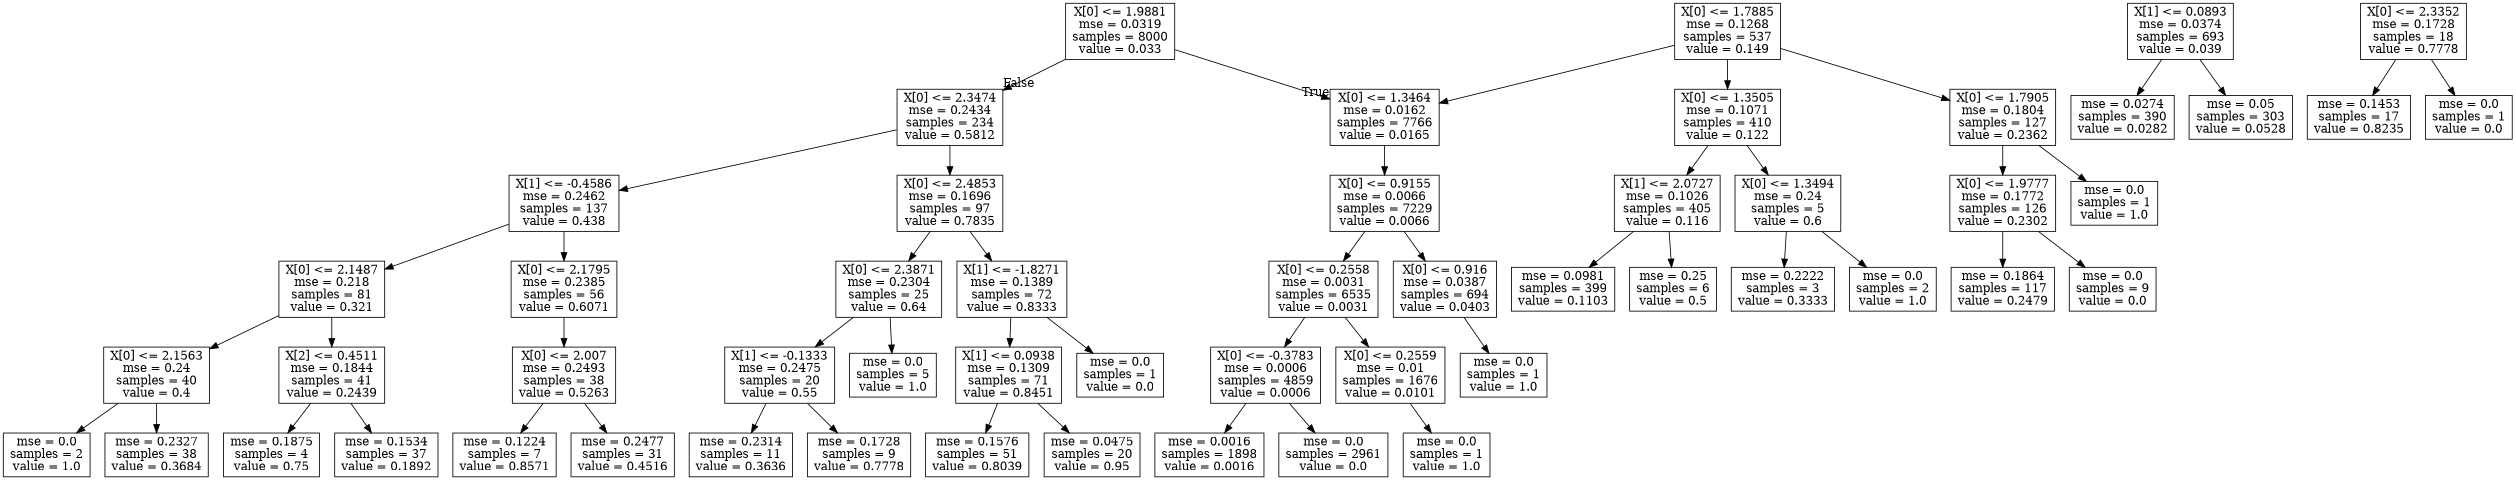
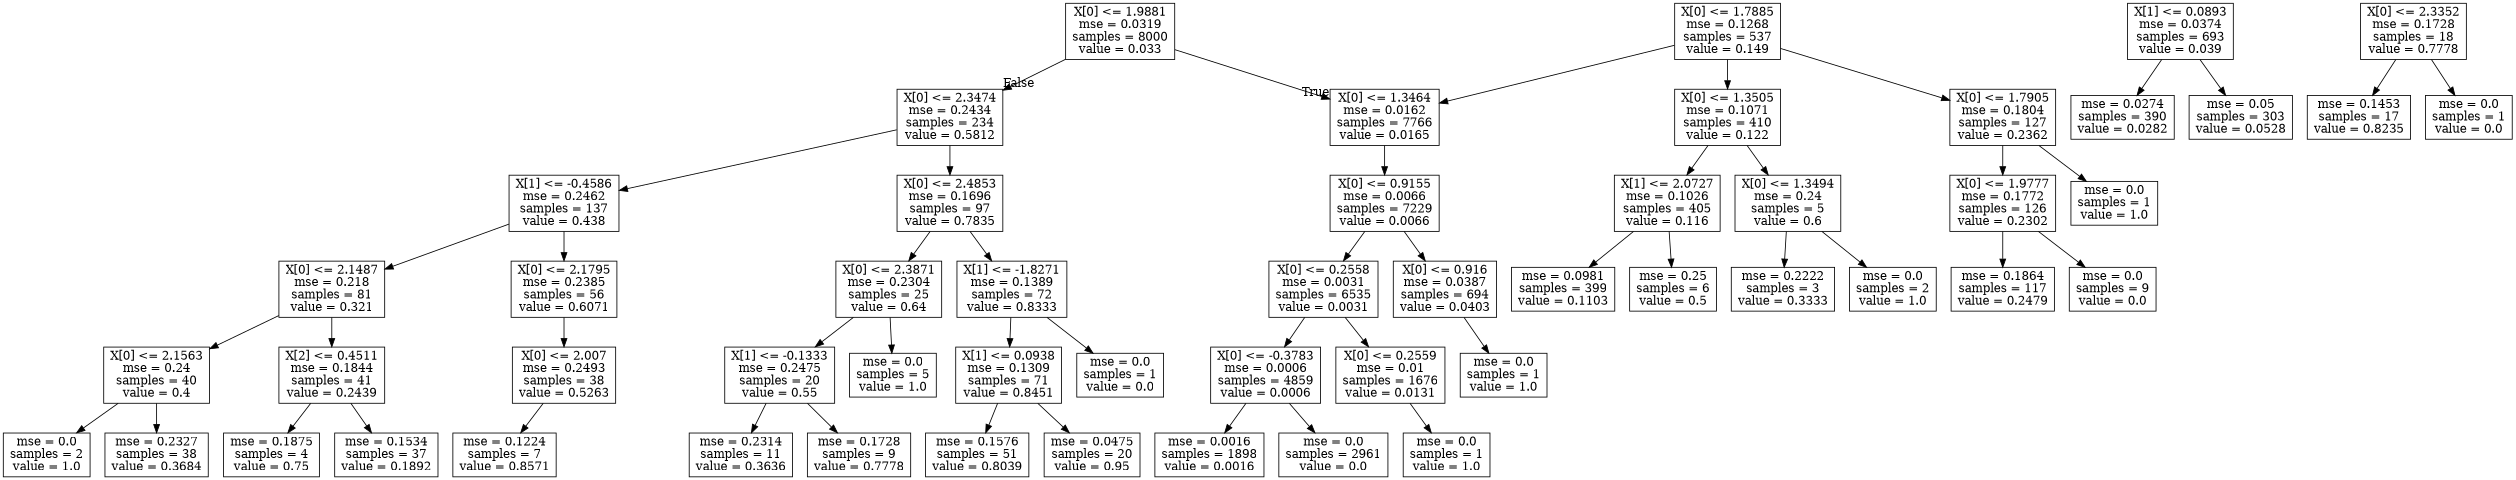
  digraph {
    node [shape=box]
    n1 [label="X[0] <= 1.9881\nmse = 0.0319\nsamples = 8000\nvalue = 0.033"]
    n2 [label="X[0] <= 1.3464\nmse = 0.0162\nsamples = 7766\nvalue = 0.0165"]
    n3 [label="X[0] <= 2.3474\nmse = 0.2434\nsamples = 234\nvalue = 0.5812"]
    n4 [label="X[0] <= 0.9155\nmse = 0.0066\nsamples = 7229\nvalue = 0.0066"]
    n5 [label="X[1] <= -0.4586\nmse = 0.2462\nsamples = 137\nvalue = 0.438"]
    n6 [label="X[0] <= 2.4853\nmse = 0.1696\nsamples = 97\nvalue = 0.7835"]
    n7 [label="X[0] <= 0.2558\nmse = 0.0031\nsamples = 6535\nvalue = 0.0031"]
    n8 [label="X[0] <= 0.916\nmse = 0.0387\nsamples = 694\nvalue = 0.0403"]
    n9 [label="X[0] <= 1.7885\nmse = 0.1268\nsamples = 537\nvalue = 0.149"]
    n10 [label="X[0] <= 1.3505\nmse = 0.1071\nsamples = 410\nvalue = 0.122"]
    n11 [label="X[0] <= 1.7905\nmse = 0.1804\nsamples = 127\nvalue = 0.2362"]
    n12 [label="X[0] <= -0.3783\nmse = 0.0006\nsamples = 4859\nvalue = 0.0006"]
-   n13 [label="X[0] <= 0.2559\nmse = 0.01\nsamples = 1676\nvalue = 0.0101"]
+   n13 [label="X[0] <= 0.2559\nmse = 0.01\nsamples = 1676\nvalue = 0.0131"]
    n14 [label="mse = 0.0\nsamples = 1\nvalue = 1.0"]
    n15 [label="mse = 0.0\nsamples = 2961\nvalue = 0.0"]
    n16 [label="mse = 0.0016\nsamples = 1898\nvalue = 0.0016"]
    n17 [label="mse = 0.0\nsamples = 1\nvalue = 1.0"]
    n18 [label="X[1] <= 0.0893\nmse = 0.0374\nsamples = 693\nvalue = 0.039"]
    n19 [label="mse = 0.0274\nsamples = 390\nvalue = 0.0282"]
    n20 [label="mse = 0.05\nsamples = 303\nvalue = 0.0528"]
    n21 [label="X[0] <= 1.3494\nmse = 0.24\nsamples = 5\nvalue = 0.6"]
    n22 [label="X[1] <= 2.0727\nmse = 0.1026\nsamples = 405\nvalue = 0.116"]
    n23 [label="mse = 0.0\nsamples = 1\nvalue = 1.0"]
    n24 [label="X[0] <= 1.9777\nmse = 0.1772\nsamples = 126\nvalue = 0.2302"]
    n25 [label="mse = 0.2222\nsamples = 3\nvalue = 0.3333"]
    n26 [label="mse = 0.0\nsamples = 2\nvalue = 1.0"]
    n27 [label="mse = 0.0981\nsamples = 399\nvalue = 0.1103"]
    n28 [label="mse = 0.25\nsamples = 6\nvalue = 0.5"]
    n29 [label="mse = 0.1864\nsamples = 117\nvalue = 0.2479"]
    n30 [label="mse = 0.0\nsamples = 9\nvalue = 0.0"]
    n31 [label="X[0] <= 2.1487\nmse = 0.218\nsamples = 81\nvalue = 0.321"]
    n32 [label="X[0] <= 2.1795\nmse = 0.2385\nsamples = 56\nvalue = 0.6071"]
    n33 [label="X[0] <= 2.3871\nmse = 0.2304\nsamples = 25\nvalue = 0.64"]
    n34 [label="X[1] <= -1.8271\nmse = 0.1389\nsamples = 72\nvalue = 0.8333"]
    n35 [label="X[2] <= 0.4511\nmse = 0.1844\nsamples = 41\nvalue = 0.2439"]
    n36 [label="X[0] <= 2.1563\nmse = 0.24\nsamples = 40\nvalue = 0.4"]
    n37 [label="X[0] <= 2.007\nmse = 0.2493\nsamples = 38\nvalue = 0.5263"]
    n38 [label="mse = 0.1875\nsamples = 4\nvalue = 0.75"]
    n39 [label="mse = 0.1534\nsamples = 37\nvalue = 0.1892"]
    n40 [label="mse = 0.0\nsamples = 2\nvalue = 1.0"]
    n41 [label="mse = 0.2327\nsamples = 38\nvalue = 0.3684"]
    n42 [label="mse = 0.1224\nsamples = 7\nvalue = 0.8571"]
-   n43 [label="mse = 0.2477\nsamples = 31\nvalue = 0.4516"]
    n44 [label="X[0] <= 2.3352\nmse = 0.1728\nsamples = 18\nvalue = 0.7778"]
    n45 [label="mse = 0.1453\nsamples = 17\nvalue = 0.8235"]
    n46 [label="mse = 0.0\nsamples = 1\nvalue = 0.0"]
    n47 [label="mse = 0.0\nsamples = 5\nvalue = 1.0"]
    n48 [label="X[1] <= -0.1333\nmse = 0.2475\nsamples = 20\nvalue = 0.55"]
    n49 [label="mse = 0.0\nsamples = 1\nvalue = 0.0"]
    n50 [label="X[1] <= 0.0938\nmse = 0.1309\nsamples = 71\nvalue = 0.8451"]
    n51 [label="mse = 0.2314\nsamples = 11\nvalue = 0.3636"]
    n52 [label="mse = 0.1728\nsamples = 9\nvalue = 0.7778"]
    n53 [label="mse = 0.1576\nsamples = 51\nvalue = 0.8039"]
    n54 [label="mse = 0.0475\nsamples = 20\nvalue = 0.95"]
    n1 -> n2 [headlabel=True labelangle=45 labeldistance=2.5]
    n1 -> n3 [headlabel=False labelangle=-45 labeldistance=2.5]
    n2 -> n4
    n3 -> n5
    n3 -> n6
    n4 -> n7
    n4 -> n8
    n5 -> n31
    n5 -> n32
    n6 -> n33
    n6 -> n34
    n7 -> n12
    n7 -> n13
    n8 -> n14
    n9 -> n2
    n9 -> n10
    n9 -> n11
    n10 -> n21
    n10 -> n22
    n11 -> n23
    n11 -> n24
    n12 -> n15
    n12 -> n16
    n13 -> n17
    n18 -> n19
    n18 -> n20
    n21 -> n25
    n21 -> n26
    n22 -> n27
    n22 -> n28
    n24 -> n29
    n24 -> n30
    n31 -> n35
    n31 -> n36
    n32 -> n37
    n33 -> n47
    n33 -> n48
    n34 -> n49
    n34 -> n50
    n35 -> n38
    n35 -> n39
    n36 -> n40
    n36 -> n41
    n37 -> n42
-   n37 -> n43
    n44 -> n45
    n44 -> n46
    n48 -> n51
    n48 -> n52
    n50 -> n53
    n50 -> n54
  }
